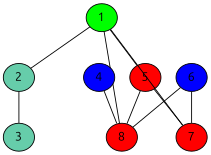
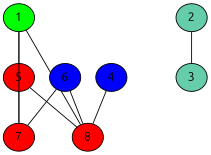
  graph {
    fontname=Ubuntu
    splines=false
    node [fillcolor=red fontname=Ubuntu shape=ellipse style=filled]
    edge [fontname=Ubuntu]
    1 [fillcolor=green height=0.3 width=0.3]
    2 [fillcolor=aquamarine3 height=0.3 width=0.3]
    5 [height=0.3 width=0.3]
    7 [height=0.3 width=0.3]
    8 [height=0.3 width=0.3]
    3 [fillcolor=aquamarine3 height=0.3 width=0.3]
    4 [fillcolor=blue height=0.3 width=0.3]
    6 [fillcolor=blue height=0.3 width=0.3]
-   1 -- 2
    1 -- 5
    1 -- 7
    1 -- 8
    2 -- 3
    5 -- 7
    5 -- 8
    4 -- 8
    6 -- 7
    6 -- 8
  }
